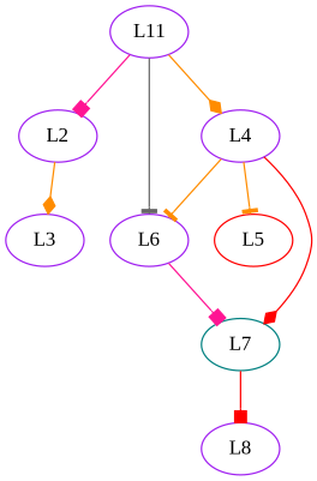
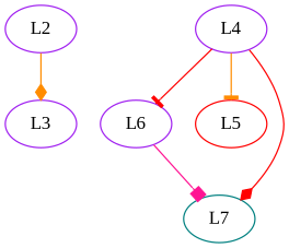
  strict digraph {
    fontname="Liberation Serif"
    node [color=purple fontname="Liberation Serif"]
    edge [arrowhead=diamond color=darkorange fontname="Liberation Serif"]
    n1 [label=L2]
    n2 [label=L3]
    n3 [label=L4]
    n4 [label=L6]
    n5 [color=red label=L5]
    n6 [color=teal label=L7]
-   n7 [label=L8]
-   n8 [label=L11]
    n1 -> n2
-   n3 -> n4 [arrowhead=tee]
+   n3 -> n4 [arrowhead=tee color=red]
    n3 -> n5 [arrowhead=tee]
    n3 -> n6 [color=red]
    n4 -> n6 [arrowhead=box color=deeppink]
-   n6 -> n7 [arrowhead=box color=red]
-   n8 -> n1 [arrowhead=box color=deeppink]
-   n8 -> n3
-   n8 -> n4 [arrowhead=tee color=gray40]
  }
